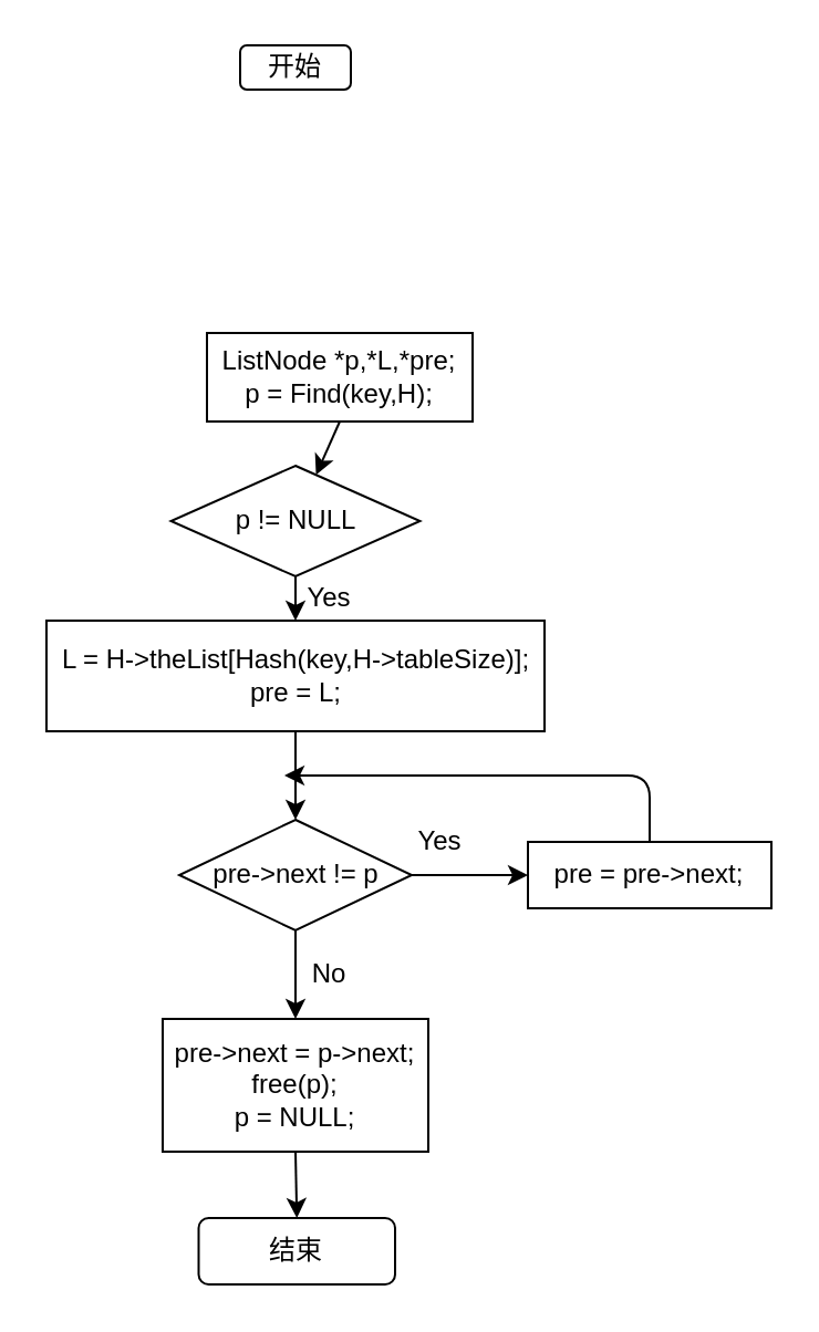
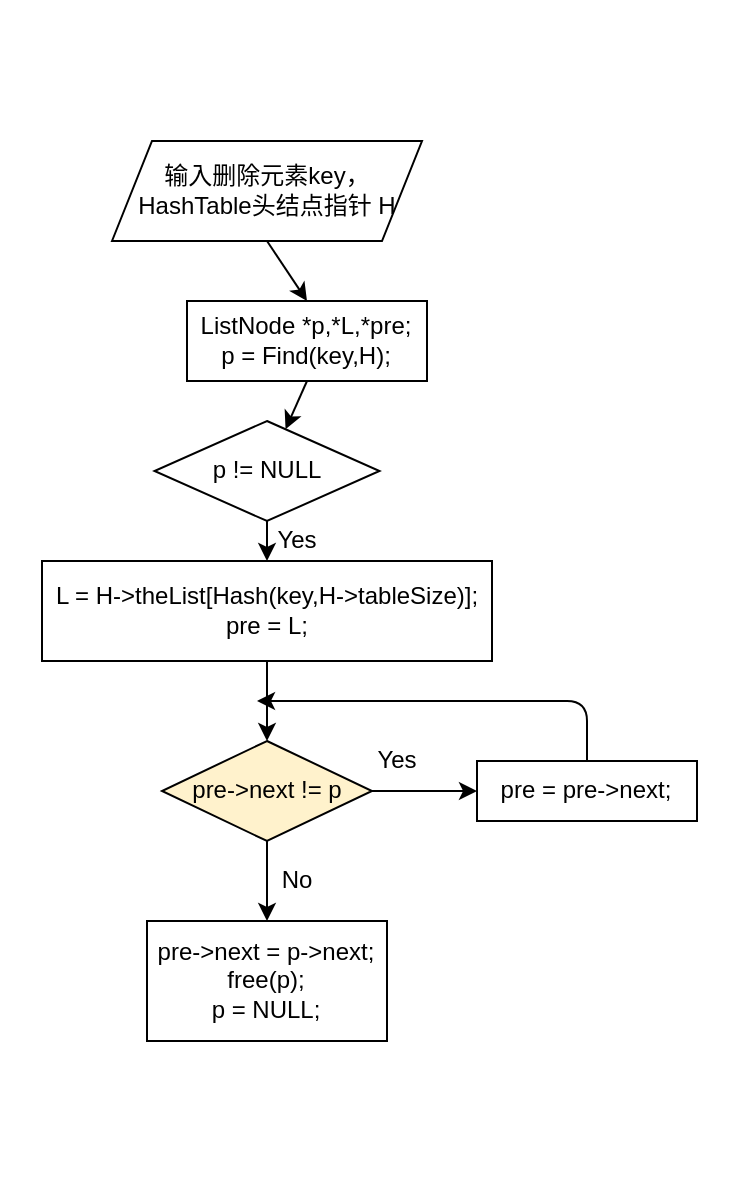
  <mxCell id="0" />
  <mxCell id="1" parent="0" />
- <mxCell id="2" value="开始" style="rounded=1;whiteSpace=wrap;html=1;" vertex="1" parent="1"><mxGeometry x="108" y="20" width="50" height="20" as="geometry" /></mxCell>
+ <mxCell id="3" value="输入删除元素key，&lt;br&gt;HashTable头结点指针 H" style="shape=parallelogram;perimeter=parallelogramPerimeter;whiteSpace=wrap;html=1;fixedSize=1;" vertex="1" parent="1"><mxGeometry x="55.5" y="70" width="155" height="50" as="geometry" /></mxCell>
  <mxCell id="4" value="ListNode *p,*L,*pre;&lt;br&gt;p = Find(key,H);" style="rounded=0;whiteSpace=wrap;html=1;" vertex="1" parent="1"><mxGeometry x="93" y="150" width="120" height="40" as="geometry" /></mxCell>
  <mxCell id="5" value="p != NULL" style="rhombus;whiteSpace=wrap;html=1;" vertex="1" parent="1"><mxGeometry x="76.75" y="210" width="112.5" height="50" as="geometry" /></mxCell>
  <mxCell id="6" value="L = H-&amp;gt;theList[Hash(key,H-&amp;gt;tableSize)];&lt;br&gt;pre = L;&lt;br&gt;" style="rounded=0;whiteSpace=wrap;html=1;" vertex="1" parent="1"><mxGeometry x="20.5" y="280" width="225" height="50" as="geometry" /></mxCell>
- <mxCell id="7" value="pre-&amp;gt;next != p" style="rhombus;whiteSpace=wrap;html=1;" vertex="1" parent="1"><mxGeometry x="80.5" y="370" width="105" height="50" as="geometry" /></mxCell>
+ <mxCell id="7" value="pre-&amp;gt;next != p" style="rhombus;whiteSpace=wrap;html=1;fillColor=#fff2cc;" vertex="1" parent="1"><mxGeometry x="80.5" y="370" width="105" height="50" as="geometry" /></mxCell>
  <mxCell id="8" value="pre = pre-&amp;gt;next;" style="rounded=0;whiteSpace=wrap;html=1;" vertex="1" parent="1"><mxGeometry x="238" y="380" width="110" height="30" as="geometry" /></mxCell>
  <mxCell id="9" value="pre-&amp;gt;next = p-&amp;gt;next;&lt;br&gt;free(p);&lt;br&gt;p = NULL;" style="rounded=0;whiteSpace=wrap;html=1;" vertex="1" parent="1"><mxGeometry x="73" y="460" width="120" height="60" as="geometry" /></mxCell>
- <mxCell id="10" value="结束" style="rounded=1;whiteSpace=wrap;html=1;" vertex="1" parent="1"><mxGeometry x="89.25" y="550" width="88.75" height="30" as="geometry" /></mxCell>
+ <mxCell id="11" value="" style="endArrow=classic;html=1;exitX=0.5;exitY=1;exitDx=0;exitDy=0;entryX=0.5;entryY=0;entryDx=0;entryDy=0;entryPerimeter=0;" edge="1" parent="1" source="3" target="4"><mxGeometry width="50" height="50" relative="1" as="geometry"><mxPoint x="168" y="150" as="sourcePoint" /><mxPoint x="218" y="100" as="targetPoint" /></mxGeometry></mxCell>
  <mxCell id="12" value="" style="endArrow=classic;html=1;exitX=0.5;exitY=1;exitDx=0;exitDy=0;" edge="1" parent="1" source="4" target="5"><mxGeometry width="50" height="50" relative="1" as="geometry"><mxPoint x="168" y="280" as="sourcePoint" /><mxPoint x="218" y="230" as="targetPoint" /></mxGeometry></mxCell>
  <mxCell id="13" value="" style="endArrow=classic;html=1;exitX=0.5;exitY=1;exitDx=0;exitDy=0;entryX=0.5;entryY=0;entryDx=0;entryDy=0;" edge="1" parent="1" source="5" target="6"><mxGeometry width="50" height="50" relative="1" as="geometry"><mxPoint x="168" y="310" as="sourcePoint" /><mxPoint x="218" y="260" as="targetPoint" /></mxGeometry></mxCell>
  <mxCell id="14" value="" style="endArrow=classic;html=1;exitX=0.5;exitY=1;exitDx=0;exitDy=0;entryX=0.5;entryY=0;entryDx=0;entryDy=0;" edge="1" parent="1" source="6" target="7"><mxGeometry width="50" height="50" relative="1" as="geometry"><mxPoint x="168" y="310" as="sourcePoint" /><mxPoint x="218" y="260" as="targetPoint" /></mxGeometry></mxCell>
  <mxCell id="15" value="" style="endArrow=classic;html=1;exitX=0.5;exitY=1;exitDx=0;exitDy=0;" edge="1" parent="1" source="7"><mxGeometry width="50" height="50" relative="1" as="geometry"><mxPoint x="168" y="360" as="sourcePoint" /><mxPoint x="133" y="460" as="targetPoint" /></mxGeometry></mxCell>
- <mxCell id="16" value="" style="endArrow=classic;html=1;exitX=0.5;exitY=1;exitDx=0;exitDy=0;entryX=0.5;entryY=0;entryDx=0;entryDy=0;" edge="1" parent="1" source="9" target="10"><mxGeometry width="50" height="50" relative="1" as="geometry"><mxPoint x="168" y="640" as="sourcePoint" /><mxPoint x="218" y="590" as="targetPoint" /></mxGeometry></mxCell>
  <mxCell id="17" value="" style="endArrow=classic;html=1;exitX=1;exitY=0.5;exitDx=0;exitDy=0;entryX=0;entryY=0.5;entryDx=0;entryDy=0;" edge="1" parent="1" source="7" target="8"><mxGeometry width="50" height="50" relative="1" as="geometry"><mxPoint x="168" y="440" as="sourcePoint" /><mxPoint x="218" y="390" as="targetPoint" /></mxGeometry></mxCell>
  <mxCell id="18" value="" style="endArrow=classic;html=1;exitX=0.5;exitY=0;exitDx=0;exitDy=0;" edge="1" parent="1" source="8"><mxGeometry width="50" height="50" relative="1" as="geometry"><mxPoint x="168" y="440" as="sourcePoint" /><mxPoint x="128" y="350" as="targetPoint" /><Array as="points"><mxPoint x="293" y="350" /></Array></mxGeometry></mxCell>
  <mxCell id="19" value="Yes" style="text;html=1;align=center;verticalAlign=middle;resizable=0;points=[];autosize=1;strokeColor=none;fillColor=none;" vertex="1" parent="1"><mxGeometry x="178" y="370" width="40" height="20" as="geometry" /></mxCell>
  <mxCell id="20" value="Yes" style="text;html=1;align=center;verticalAlign=middle;resizable=0;points=[];autosize=1;strokeColor=none;fillColor=none;" vertex="1" parent="1"><mxGeometry x="128" y="260" width="40" height="20" as="geometry" /></mxCell>
  <mxCell id="21" value="No" style="text;html=1;align=center;verticalAlign=middle;resizable=0;points=[];autosize=1;strokeColor=none;fillColor=none;" vertex="1" parent="1"><mxGeometry x="133" y="430" width="30" height="20" as="geometry" /></mxCell>
